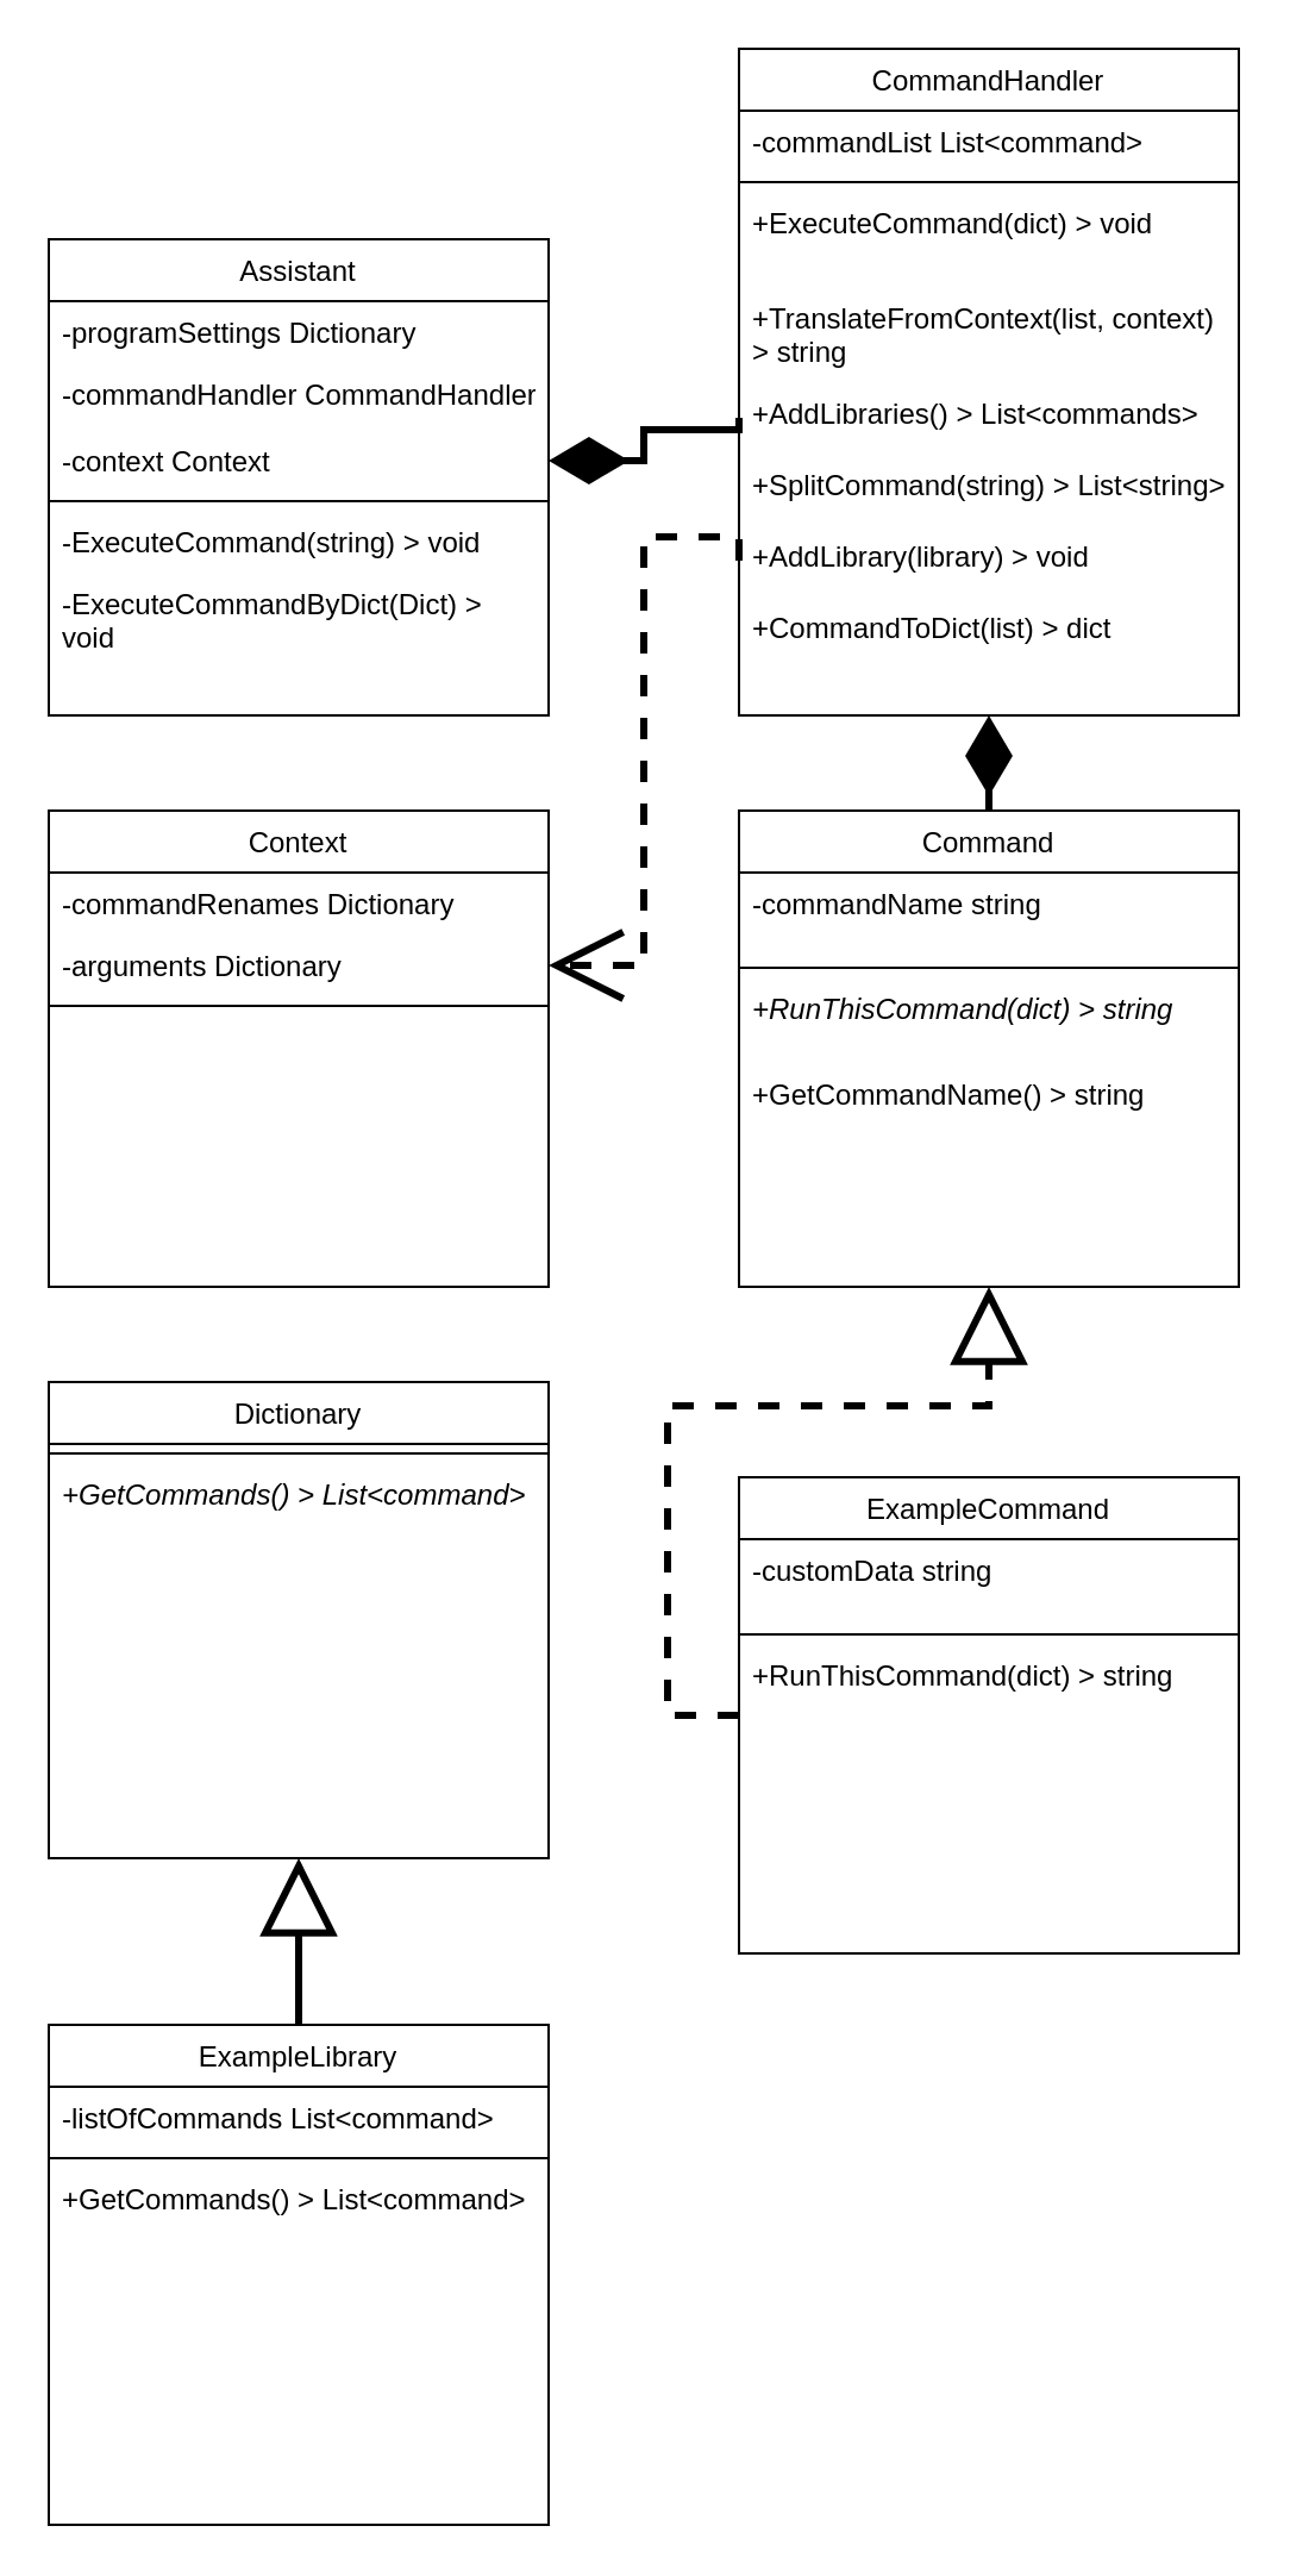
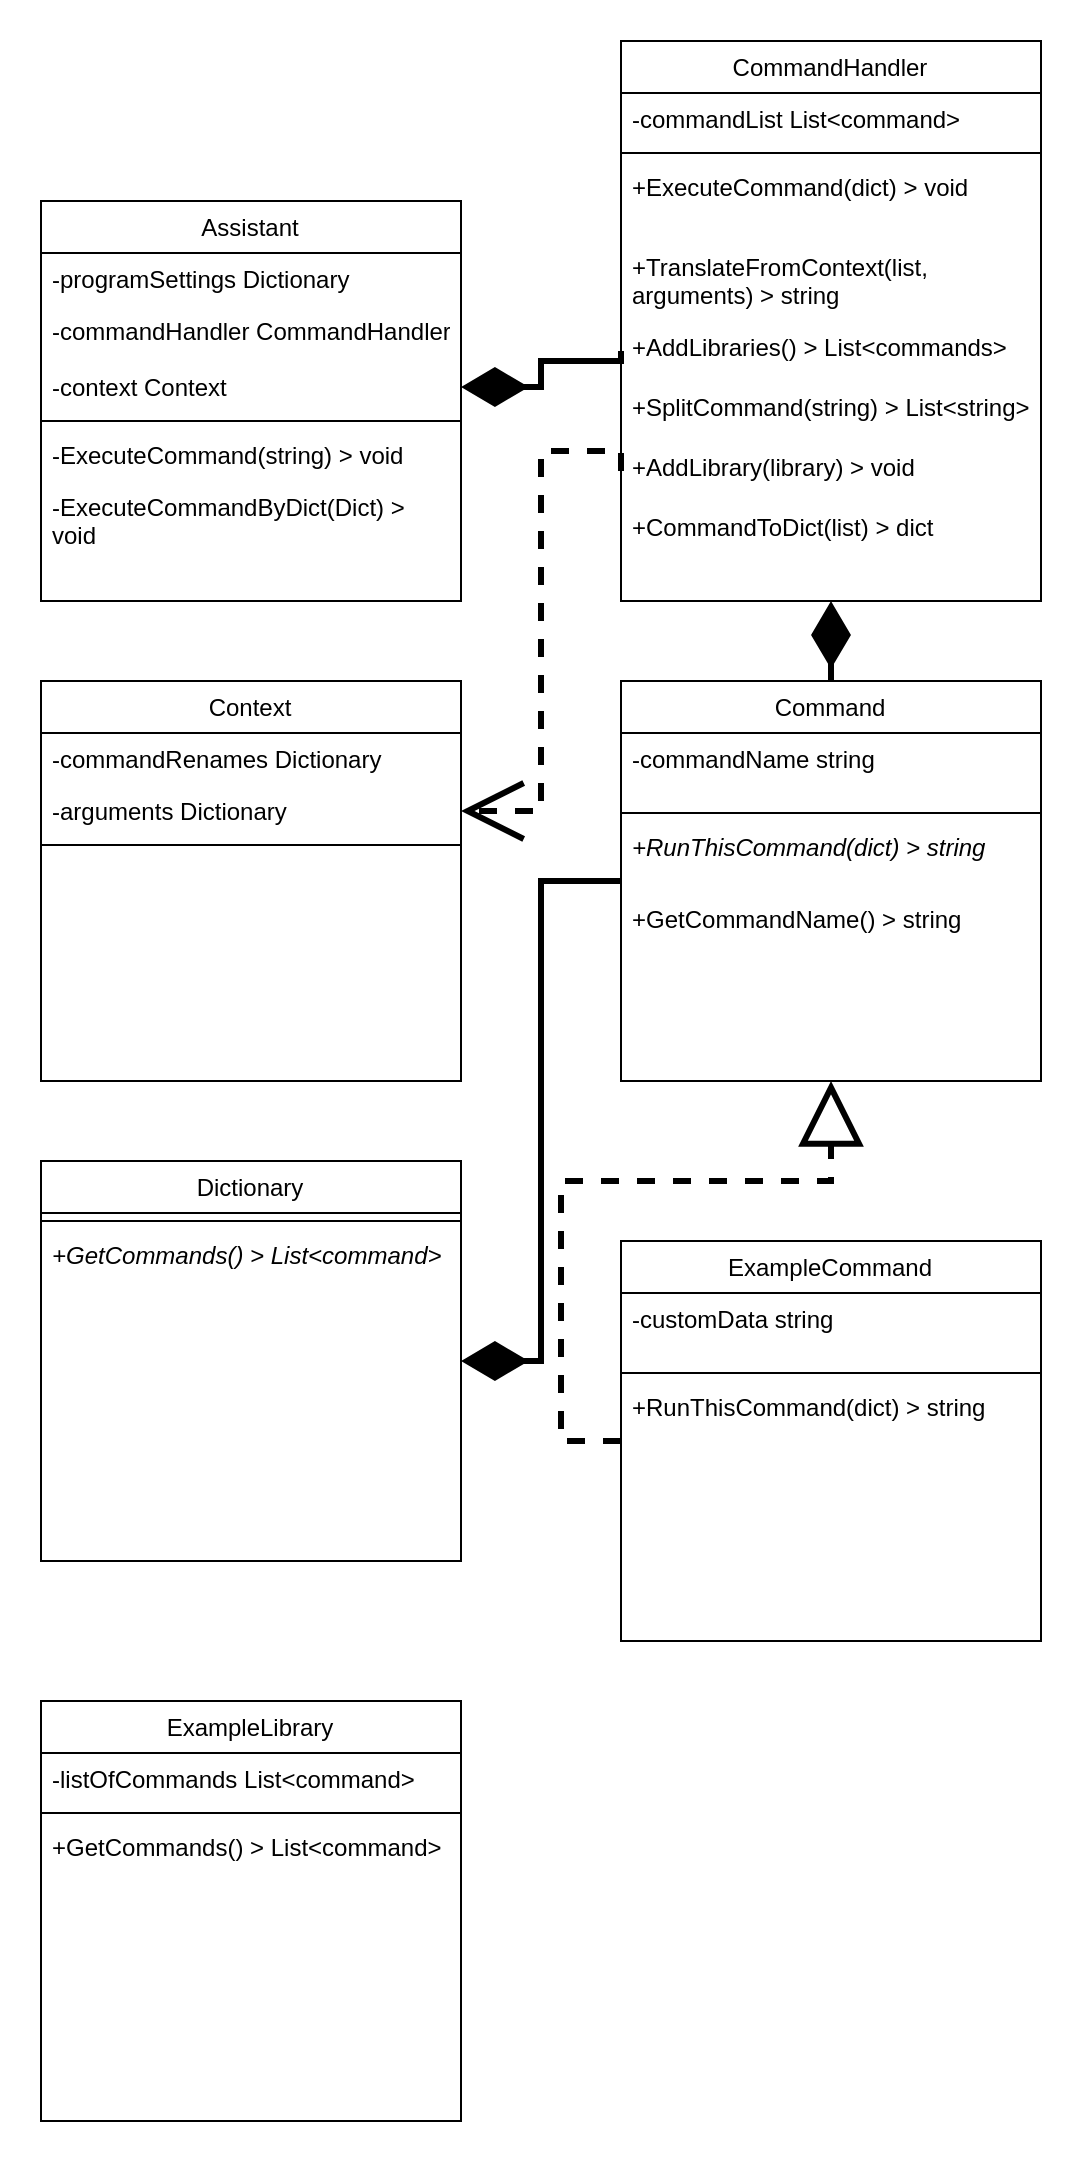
  <mxCell id="0" />
  <mxCell id="1" parent="0" />
  <mxCell id="2" value="Assistant" style="swimlane;fontStyle=0;align=center;verticalAlign=top;childLayout=stackLayout;horizontal=1;startSize=26;horizontalStack=0;resizeParent=1;resizeLast=0;collapsible=1;marginBottom=0;rounded=0;shadow=0;strokeWidth=1;" parent="1" vertex="1"><mxGeometry x="20" y="100" width="210" height="200" as="geometry"><mxRectangle x="230" y="140" width="160" height="26" as="alternateBounds" /></mxGeometry></mxCell>
  <mxCell id="3" value="-programSettings Dictionary" style="text;align=left;verticalAlign=top;spacingLeft=4;spacingRight=4;overflow=hidden;rotatable=0;points=[[0,0.5],[1,0.5]];portConstraint=eastwest;" parent="2" vertex="1"><mxGeometry y="26" width="210" height="26" as="geometry" /></mxCell>
  <mxCell id="4" value="-commandHandler CommandHandler" style="text;align=left;verticalAlign=top;spacingLeft=4;spacingRight=4;overflow=hidden;rotatable=0;points=[[0,0.5],[1,0.5]];portConstraint=eastwest;whiteSpace=wrap;" parent="2" vertex="1"><mxGeometry y="52" width="210" height="28" as="geometry" /></mxCell>
  <mxCell id="5" value="-context Context" style="text;align=left;verticalAlign=top;spacingLeft=4;spacingRight=4;overflow=hidden;rotatable=0;points=[[0,0.5],[1,0.5]];portConstraint=eastwest;" parent="2" vertex="1"><mxGeometry y="80" width="210" height="26" as="geometry" /></mxCell>
  <mxCell id="6" value="" style="line;html=1;strokeWidth=1;align=left;verticalAlign=middle;spacingTop=-1;spacingLeft=3;spacingRight=3;rotatable=0;labelPosition=right;points=[];portConstraint=eastwest;" parent="2" vertex="1"><mxGeometry y="106" width="210" height="8" as="geometry" /></mxCell>
  <mxCell id="7" value="-ExecuteCommand(string) &gt; void" style="text;align=left;verticalAlign=top;spacingLeft=4;spacingRight=4;overflow=hidden;rotatable=0;points=[[0,0.5],[1,0.5]];portConstraint=eastwest;" parent="2" vertex="1"><mxGeometry y="114" width="210" height="26" as="geometry" /></mxCell>
  <mxCell id="8" value="-ExecuteCommandByDict(Dict) &gt; void" style="text;align=left;verticalAlign=top;spacingLeft=4;spacingRight=4;overflow=hidden;rotatable=0;points=[[0,0.5],[1,0.5]];portConstraint=eastwest;whiteSpace=wrap;" parent="2" vertex="1"><mxGeometry y="140" width="210" height="40" as="geometry" /></mxCell>
  <mxCell id="9" value="CommandHandler" style="swimlane;fontStyle=0;align=center;verticalAlign=top;childLayout=stackLayout;horizontal=1;startSize=26;horizontalStack=0;resizeParent=1;resizeLast=0;collapsible=1;marginBottom=0;rounded=0;shadow=0;strokeWidth=1;" parent="1" vertex="1"><mxGeometry x="310" y="20" width="210" height="280" as="geometry"><mxRectangle x="440" y="120" width="160" height="26" as="alternateBounds" /></mxGeometry></mxCell>
  <mxCell id="10" value="-commandList List&lt;command&gt;" style="text;align=left;verticalAlign=top;spacingLeft=4;spacingRight=4;overflow=hidden;rotatable=0;points=[[0,0.5],[1,0.5]];portConstraint=eastwest;" parent="9" vertex="1"><mxGeometry y="26" width="210" height="26" as="geometry" /></mxCell>
  <mxCell id="11" value="" style="line;html=1;strokeWidth=1;align=left;verticalAlign=middle;spacingTop=-1;spacingLeft=3;spacingRight=3;rotatable=0;labelPosition=right;points=[];portConstraint=eastwest;" parent="9" vertex="1"><mxGeometry y="52" width="210" height="8" as="geometry" /></mxCell>
  <mxCell id="12" value="+ExecuteCommand(dict) &gt; void " style="text;align=left;verticalAlign=top;spacingLeft=4;spacingRight=4;overflow=hidden;rotatable=0;points=[[0,0.5],[1,0.5]];portConstraint=eastwest;whiteSpace=wrap;" parent="9" vertex="1"><mxGeometry y="60" width="210" height="40" as="geometry" /></mxCell>
- <mxCell id="13" value="+TranslateFromContext(list, context) &gt; string " style="text;align=left;verticalAlign=top;spacingLeft=4;spacingRight=4;overflow=hidden;rotatable=0;points=[[0,0.5],[1,0.5]];portConstraint=eastwest;whiteSpace=wrap;" parent="9" vertex="1"><mxGeometry y="100" width="210" height="40" as="geometry" /></mxCell>
+ <mxCell id="13" value="+TranslateFromContext(list, arguments) &gt; string " style="text;align=left;verticalAlign=top;spacingLeft=4;spacingRight=4;overflow=hidden;rotatable=0;points=[[0,0.5],[1,0.5]];portConstraint=eastwest;whiteSpace=wrap;" parent="9" vertex="1"><mxGeometry y="100" width="210" height="40" as="geometry" /></mxCell>
  <mxCell id="14" value="+AddLibraries() &gt; List&lt;commands&gt;" style="text;align=left;verticalAlign=top;spacingLeft=4;spacingRight=4;overflow=hidden;rotatable=0;points=[[0,0.5],[1,0.5]];portConstraint=eastwest;whiteSpace=wrap;" parent="9" vertex="1"><mxGeometry y="140" width="210" height="30" as="geometry" /></mxCell>
  <mxCell id="15" value="+SplitCommand(string) &gt; List&lt;string&gt;" style="text;align=left;verticalAlign=top;spacingLeft=4;spacingRight=4;overflow=hidden;rotatable=0;points=[[0,0.5],[1,0.5]];portConstraint=eastwest;whiteSpace=wrap;" parent="9" vertex="1"><mxGeometry y="170" width="210" height="30" as="geometry" /></mxCell>
  <mxCell id="16" value="+AddLibrary(library) &gt; void" style="text;align=left;verticalAlign=top;spacingLeft=4;spacingRight=4;overflow=hidden;rotatable=0;points=[[0,0.5],[1,0.5]];portConstraint=eastwest;whiteSpace=wrap;" vertex="1" parent="9"><mxGeometry y="200" width="210" height="30" as="geometry" /></mxCell>
  <mxCell id="17" value="+CommandToDict(list) &gt; dict" style="text;align=left;verticalAlign=top;spacingLeft=4;spacingRight=4;overflow=hidden;rotatable=0;points=[[0,0.5],[1,0.5]];portConstraint=eastwest;whiteSpace=wrap;" vertex="1" parent="9"><mxGeometry y="230" width="210" height="30" as="geometry" /></mxCell>
  <mxCell id="18" value="Context" style="swimlane;fontStyle=0;align=center;verticalAlign=top;childLayout=stackLayout;horizontal=1;startSize=26;horizontalStack=0;resizeParent=1;resizeLast=0;collapsible=1;marginBottom=0;rounded=0;shadow=0;strokeWidth=1;" parent="1" vertex="1"><mxGeometry x="20" y="340" width="210" height="200" as="geometry"><mxRectangle x="230" y="140" width="160" height="26" as="alternateBounds" /></mxGeometry></mxCell>
  <mxCell id="19" value="-commandRenames Dictionary" style="text;align=left;verticalAlign=top;spacingLeft=4;spacingRight=4;overflow=hidden;rotatable=0;points=[[0,0.5],[1,0.5]];portConstraint=eastwest;" parent="18" vertex="1"><mxGeometry y="26" width="210" height="26" as="geometry" /></mxCell>
  <mxCell id="20" value="-arguments Dictionary" style="text;align=left;verticalAlign=top;spacingLeft=4;spacingRight=4;overflow=hidden;rotatable=0;points=[[0,0.5],[1,0.5]];portConstraint=eastwest;" parent="18" vertex="1"><mxGeometry y="52" width="210" height="26" as="geometry" /></mxCell>
  <mxCell id="21" value="" style="line;html=1;strokeWidth=1;align=left;verticalAlign=middle;spacingTop=-1;spacingLeft=3;spacingRight=3;rotatable=0;labelPosition=right;points=[];portConstraint=eastwest;" parent="18" vertex="1"><mxGeometry y="78" width="210" height="8" as="geometry" /></mxCell>
  <mxCell id="22" value="Dictionary" style="swimlane;fontStyle=0;align=center;verticalAlign=top;childLayout=stackLayout;horizontal=1;startSize=26;horizontalStack=0;resizeParent=1;resizeLast=0;collapsible=1;marginBottom=0;rounded=0;shadow=0;strokeWidth=1;" parent="1" vertex="1"><mxGeometry x="20" y="580" width="210" height="200" as="geometry"><mxRectangle x="230" y="140" width="160" height="26" as="alternateBounds" /></mxGeometry></mxCell>
  <mxCell id="23" value="" style="line;html=1;strokeWidth=1;align=left;verticalAlign=middle;spacingTop=-1;spacingLeft=3;spacingRight=3;rotatable=0;labelPosition=right;points=[];portConstraint=eastwest;" parent="22" vertex="1"><mxGeometry y="26" width="210" height="8" as="geometry" /></mxCell>
  <mxCell id="24" value="+GetCommands() &gt; List&lt;command&gt;" style="text;align=left;verticalAlign=top;spacingLeft=4;spacingRight=4;overflow=hidden;rotatable=0;points=[[0,0.5],[1,0.5]];portConstraint=eastwest;fontStyle=2" parent="22" vertex="1"><mxGeometry y="34" width="210" height="26" as="geometry" /></mxCell>
  <mxCell id="25" style="edgeStyle=orthogonalEdgeStyle;rounded=0;orthogonalLoop=1;jettySize=auto;html=1;entryX=0.5;entryY=1;entryDx=0;entryDy=0;endArrow=diamondThin;endFill=1;endSize=25;strokeWidth=3;" parent="1" source="27" target="9" edge="1"><mxGeometry relative="1" as="geometry" /></mxCell>
+ <mxCell id="26" style="edgeStyle=orthogonalEdgeStyle;rounded=0;orthogonalLoop=1;jettySize=auto;html=1;entryX=1;entryY=0.5;entryDx=0;entryDy=0;strokeWidth=3;endArrow=diamondThin;endFill=1;endSize=25;" parent="1" source="27" target="22" edge="1"><mxGeometry relative="1" as="geometry"><Array as="points"><mxPoint x="270" y="440" /><mxPoint x="270" y="680" /></Array></mxGeometry></mxCell>
  <mxCell id="27" value="Command" style="swimlane;fontStyle=0;align=center;verticalAlign=top;childLayout=stackLayout;horizontal=1;startSize=26;horizontalStack=0;resizeParent=1;resizeLast=0;collapsible=1;marginBottom=0;rounded=0;shadow=0;strokeWidth=1;" parent="1" vertex="1"><mxGeometry x="310" y="340" width="210" height="200" as="geometry"><mxRectangle x="230" y="140" width="160" height="26" as="alternateBounds" /></mxGeometry></mxCell>
  <mxCell id="28" value="-commandName string" style="text;align=left;verticalAlign=top;spacingLeft=4;spacingRight=4;overflow=hidden;rotatable=0;points=[[0,0.5],[1,0.5]];portConstraint=eastwest;fontStyle=0;whiteSpace=wrap;" vertex="1" parent="27"><mxGeometry y="26" width="210" height="36" as="geometry" /></mxCell>
  <mxCell id="29" value="" style="line;html=1;strokeWidth=1;align=left;verticalAlign=middle;spacingTop=-1;spacingLeft=3;spacingRight=3;rotatable=0;labelPosition=right;points=[];portConstraint=eastwest;" parent="27" vertex="1"><mxGeometry y="62" width="210" height="8" as="geometry" /></mxCell>
  <mxCell id="30" value="+RunThisCommand(dict) &gt; string" style="text;align=left;verticalAlign=top;spacingLeft=4;spacingRight=4;overflow=hidden;rotatable=0;points=[[0,0.5],[1,0.5]];portConstraint=eastwest;fontStyle=2;whiteSpace=wrap;" parent="27" vertex="1"><mxGeometry y="70" width="210" height="36" as="geometry" /></mxCell>
  <mxCell id="31" value="+GetCommandName() &gt; string" style="text;align=left;verticalAlign=top;spacingLeft=4;spacingRight=4;overflow=hidden;rotatable=0;points=[[0,0.5],[1,0.5]];portConstraint=eastwest;fontStyle=0;whiteSpace=wrap;" vertex="1" parent="27"><mxGeometry y="106" width="210" height="36" as="geometry" /></mxCell>
  <mxCell id="32" style="edgeStyle=orthogonalEdgeStyle;rounded=0;orthogonalLoop=1;jettySize=auto;html=1;entryX=1;entryY=0.5;entryDx=0;entryDy=0;endSize=25;endArrow=diamondThin;endFill=1;strokeWidth=3;exitX=0;exitY=0.5;exitDx=0;exitDy=0;" parent="1" source="14" target="5" edge="1"><mxGeometry relative="1" as="geometry"><Array as="points"><mxPoint x="310" y="180" /><mxPoint x="270" y="180" /><mxPoint x="270" y="193" /></Array></mxGeometry></mxCell>
  <mxCell id="33" style="edgeStyle=orthogonalEdgeStyle;rounded=0;orthogonalLoop=1;jettySize=auto;html=1;entryX=1;entryY=0.5;entryDx=0;entryDy=0;endArrow=open;endFill=0;endSize=25;dashed=1;strokeWidth=3;" parent="1" target="20" edge="1"><mxGeometry relative="1" as="geometry"><mxPoint x="230" y="436" as="targetPoint" /><mxPoint x="310" y="235" as="sourcePoint" /><Array as="points"><mxPoint x="310" y="225" /><mxPoint x="270" y="225" /><mxPoint x="270" y="405" /></Array></mxGeometry></mxCell>
  <mxCell id="34" style="edgeStyle=orthogonalEdgeStyle;rounded=0;orthogonalLoop=1;jettySize=auto;html=1;exitX=0;exitY=0.5;exitDx=0;exitDy=0;entryX=0.5;entryY=1;entryDx=0;entryDy=0;strokeWidth=3;endArrow=block;endFill=0;endSize=25;dashed=1;" parent="1" source="35" target="27" edge="1"><mxGeometry relative="1" as="geometry"><Array as="points"><mxPoint x="280" y="720" /><mxPoint x="280" y="590" /><mxPoint x="415" y="590" /></Array></mxGeometry></mxCell>
  <mxCell id="35" value="ExampleCommand" style="swimlane;fontStyle=0;align=center;verticalAlign=top;childLayout=stackLayout;horizontal=1;startSize=26;horizontalStack=0;resizeParent=1;resizeLast=0;collapsible=1;marginBottom=0;rounded=0;shadow=0;strokeWidth=1;" parent="1" vertex="1"><mxGeometry x="310" y="620" width="210" height="200" as="geometry"><mxRectangle x="230" y="140" width="160" height="26" as="alternateBounds" /></mxGeometry></mxCell>
  <mxCell id="36" value="-customData string" style="text;align=left;verticalAlign=top;spacingLeft=4;spacingRight=4;overflow=hidden;rotatable=0;points=[[0,0.5],[1,0.5]];portConstraint=eastwest;fontStyle=0;whiteSpace=wrap;" parent="35" vertex="1"><mxGeometry y="26" width="210" height="36" as="geometry" /></mxCell>
  <mxCell id="37" value="" style="line;html=1;strokeWidth=1;align=left;verticalAlign=middle;spacingTop=-1;spacingLeft=3;spacingRight=3;rotatable=0;labelPosition=right;points=[];portConstraint=eastwest;" parent="35" vertex="1"><mxGeometry y="62" width="210" height="8" as="geometry" /></mxCell>
  <mxCell id="38" value="+RunThisCommand(dict) &gt; string" style="text;align=left;verticalAlign=top;spacingLeft=4;spacingRight=4;overflow=hidden;rotatable=0;points=[[0,0.5],[1,0.5]];portConstraint=eastwest;fontStyle=0;whiteSpace=wrap;" parent="35" vertex="1"><mxGeometry y="70" width="210" height="36" as="geometry" /></mxCell>
- <mxCell id="39" style="edgeStyle=orthogonalEdgeStyle;rounded=0;orthogonalLoop=1;jettySize=auto;html=1;entryX=0.5;entryY=1;entryDx=0;entryDy=0;strokeWidth=3;endArrow=block;endFill=0;endSize=25;" parent="1" source="40" target="22" edge="1"><mxGeometry relative="1" as="geometry" /></mxCell>
  <mxCell id="40" value="ExampleLibrary" style="swimlane;fontStyle=0;align=center;verticalAlign=top;childLayout=stackLayout;horizontal=1;startSize=26;horizontalStack=0;resizeParent=1;resizeLast=0;collapsible=1;marginBottom=0;rounded=0;shadow=0;strokeWidth=1;" parent="1" vertex="1"><mxGeometry x="20" y="850" width="210" height="210" as="geometry"><mxRectangle x="230" y="140" width="160" height="26" as="alternateBounds" /></mxGeometry></mxCell>
  <mxCell id="41" value="-listOfCommands List&lt;command&gt;" style="text;align=left;verticalAlign=top;spacingLeft=4;spacingRight=4;overflow=hidden;rotatable=0;points=[[0,0.5],[1,0.5]];portConstraint=eastwest;" parent="40" vertex="1"><mxGeometry y="26" width="210" height="26" as="geometry" /></mxCell>
  <mxCell id="42" value="" style="line;html=1;strokeWidth=1;align=left;verticalAlign=middle;spacingTop=-1;spacingLeft=3;spacingRight=3;rotatable=0;labelPosition=right;points=[];portConstraint=eastwest;" parent="40" vertex="1"><mxGeometry y="52" width="210" height="8" as="geometry" /></mxCell>
  <mxCell id="43" value="+GetCommands() &gt; List&lt;command&gt;" style="text;align=left;verticalAlign=top;spacingLeft=4;spacingRight=4;overflow=hidden;rotatable=0;points=[[0,0.5],[1,0.5]];portConstraint=eastwest;fontStyle=0" parent="40" vertex="1"><mxGeometry y="60" width="210" height="26" as="geometry" /></mxCell>
